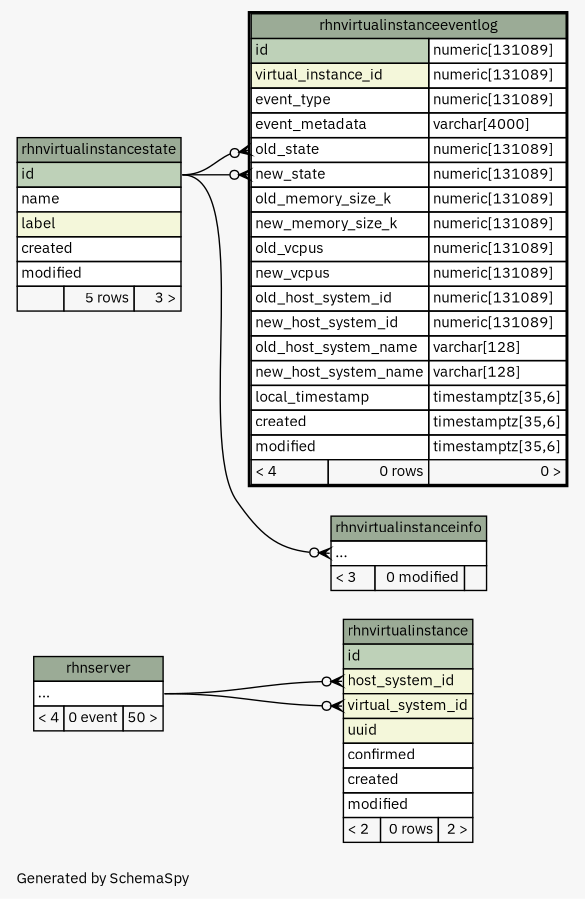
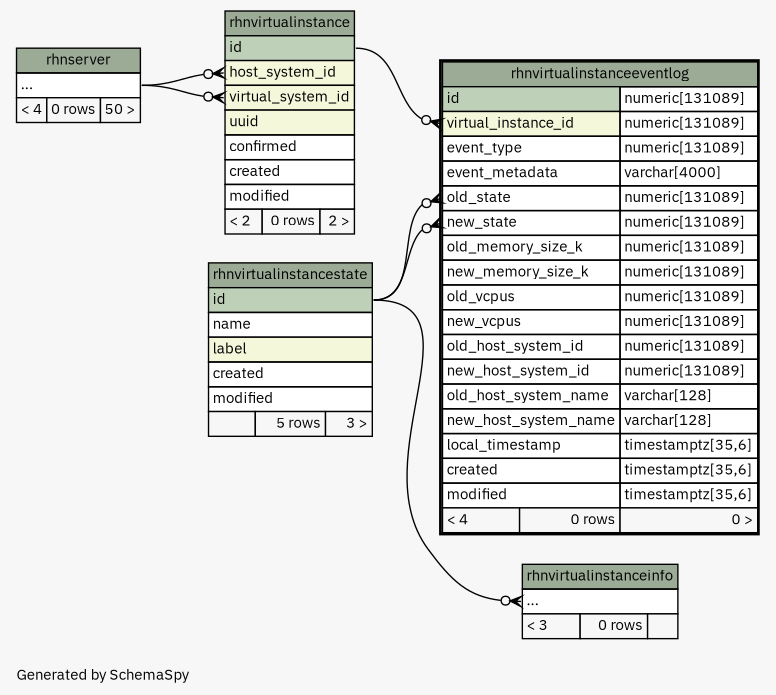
  digraph {
    bgcolor="#f7f7f7"
    fontname="IBM Plex Sans"
    fontsize=11
    label="\nGenerated by SchemaSpy"
    labeljust=l
    nodesep=0.18
    rankdir=RL
    ranksep=0.46
    node [fontname="IBM Plex Sans" fontsize=11 shape=plaintext]
    edge [arrowhead=none arrowsize=0.8 arrowtail=crowodot dir=back fontname="IBM Plex Sans" headport="id:e"]
    n1 [label=<     <TABLE BORDER="0" CELLBORDER="1" CELLSPACING="0" BGCOLOR="#ffffff">       <TR><TD COLSPAN="3" BGCOLOR="#9bab96" ALIGN="CENTER">rhnvirtualinstance</TD></TR>       <TR><TD PORT="id" COLSPAN="3" BGCOLOR="#bed1b8" ALIGN="LEFT">id</TD></TR>       <TR><TD PORT="host_system_id" COLSPAN="3" BGCOLOR="#f4f7da" ALIGN="LEFT">host_system_id</TD></TR>       <TR><TD PORT="virtual_system_id" COLSPAN="3" BGCOLOR="#f4f7da" ALIGN="LEFT">virtual_system_id</TD></TR>       <TR><TD PORT="uuid" COLSPAN="3" BGCOLOR="#f4f7da" ALIGN="LEFT">uuid</TD></TR>       <TR><TD PORT="confirmed" COLSPAN="3" ALIGN="LEFT">confirmed</TD></TR>       <TR><TD PORT="created" COLSPAN="3" ALIGN="LEFT">created</TD></TR>       <TR><TD PORT="modified" COLSPAN="3" ALIGN="LEFT">modified</TD></TR>       <TR><TD ALIGN="LEFT" BGCOLOR="#f7f7f7">&lt; 2</TD><TD ALIGN="RIGHT" BGCOLOR="#f7f7f7">0 rows</TD><TD ALIGN="RIGHT" BGCOLOR="#f7f7f7">2 &gt;</TD></TR>     </TABLE>>]
-   n2 [label=<     <TABLE BORDER="0" CELLBORDER="1" CELLSPACING="0" BGCOLOR="#ffffff">       <TR><TD COLSPAN="3" BGCOLOR="#9bab96" ALIGN="CENTER">rhnserver</TD></TR>       <TR><TD PORT="elipses" COLSPAN="3" ALIGN="LEFT">...</TD></TR>       <TR><TD ALIGN="LEFT" BGCOLOR="#f7f7f7">&lt; 4</TD><TD ALIGN="RIGHT" BGCOLOR="#f7f7f7">0 event</TD><TD ALIGN="RIGHT" BGCOLOR="#f7f7f7">50 &gt;</TD></TR>     </TABLE>>]
+   n2 [label=<     <TABLE BORDER="0" CELLBORDER="1" CELLSPACING="0" BGCOLOR="#ffffff">       <TR><TD COLSPAN="3" BGCOLOR="#9bab96" ALIGN="CENTER">rhnserver</TD></TR>       <TR><TD PORT="elipses" COLSPAN="3" ALIGN="LEFT">...</TD></TR>       <TR><TD ALIGN="LEFT" BGCOLOR="#f7f7f7">&lt; 4</TD><TD ALIGN="RIGHT" BGCOLOR="#f7f7f7">0 rows</TD><TD ALIGN="RIGHT" BGCOLOR="#f7f7f7">50 &gt;</TD></TR>     </TABLE>>]
    n3 [label=<     <TABLE BORDER="2" CELLBORDER="1" CELLSPACING="0" BGCOLOR="#ffffff">       <TR><TD COLSPAN="3" BGCOLOR="#9bab96" ALIGN="CENTER">rhnvirtualinstanceeventlog</TD></TR>       <TR><TD PORT="id" COLSPAN="2" BGCOLOR="#bed1b8" ALIGN="LEFT">id</TD><TD PORT="id.type" ALIGN="LEFT">numeric[131089]</TD></TR>       <TR><TD PORT="virtual_instance_id" COLSPAN="2" BGCOLOR="#f4f7da" ALIGN="LEFT">virtual_instance_id</TD><TD PORT="virtual_instance_id.type" ALIGN="LEFT">numeric[131089]</TD></TR>       <TR><TD PORT="event_type" COLSPAN="2" ALIGN="LEFT">event_type</TD><TD PORT="event_type.type" ALIGN="LEFT">numeric[131089]</TD></TR>       <TR><TD PORT="event_metadata" COLSPAN="2" ALIGN="LEFT">event_metadata</TD><TD PORT="event_metadata.type" ALIGN="LEFT">varchar[4000]</TD></TR>       <TR><TD PORT="old_state" COLSPAN="2" ALIGN="LEFT">old_state</TD><TD PORT="old_state.type" ALIGN="LEFT">numeric[131089]</TD></TR>       <TR><TD PORT="new_state" COLSPAN="2" ALIGN="LEFT">new_state</TD><TD PORT="new_state.type" ALIGN="LEFT">numeric[131089]</TD></TR>       <TR><TD PORT="old_memory_size_k" COLSPAN="2" ALIGN="LEFT">old_memory_size_k</TD><TD PORT="old_memory_size_k.type" ALIGN="LEFT">numeric[131089]</TD></TR>       <TR><TD PORT="new_memory_size_k" COLSPAN="2" ALIGN="LEFT">new_memory_size_k</TD><TD PORT="new_memory_size_k.type" ALIGN="LEFT">numeric[131089]</TD></TR>       <TR><TD PORT="old_vcpus" COLSPAN="2" ALIGN="LEFT">old_vcpus</TD><TD PORT="old_vcpus.type" ALIGN="LEFT">numeric[131089]</TD></TR>       <TR><TD PORT="new_vcpus" COLSPAN="2" ALIGN="LEFT">new_vcpus</TD><TD PORT="new_vcpus.type" ALIGN="LEFT">numeric[131089]</TD></TR>       <TR><TD PORT="old_host_system_id" COLSPAN="2" ALIGN="LEFT">old_host_system_id</TD><TD PORT="old_host_system_id.type" ALIGN="LEFT">numeric[131089]</TD></TR>       <TR><TD PORT="new_host_system_id" COLSPAN="2" ALIGN="LEFT">new_host_system_id</TD><TD PORT="new_host_system_id.type" ALIGN="LEFT">numeric[131089]</TD></TR>       <TR><TD PORT="old_host_system_name" COLSPAN="2" ALIGN="LEFT">old_host_system_name</TD><TD PORT="old_host_system_name.type" ALIGN="LEFT">varchar[128]</TD></TR>       <TR><TD PORT="new_host_system_name" COLSPAN="2" ALIGN="LEFT">new_host_system_name</TD><TD PORT="new_host_system_name.type" ALIGN="LEFT">varchar[128]</TD></TR>       <TR><TD PORT="local_timestamp" COLSPAN="2" ALIGN="LEFT">local_timestamp</TD><TD PORT="local_timestamp.type" ALIGN="LEFT">timestamptz[35,6]</TD></TR>       <TR><TD PORT="created" COLSPAN="2" ALIGN="LEFT">created</TD><TD PORT="created.type" ALIGN="LEFT">timestamptz[35,6]</TD></TR>       <TR><TD PORT="modified" COLSPAN="2" ALIGN="LEFT">modified</TD><TD PORT="modified.type" ALIGN="LEFT">timestamptz[35,6]</TD></TR>       <TR><TD ALIGN="LEFT" BGCOLOR="#f7f7f7">&lt; 4</TD><TD ALIGN="RIGHT" BGCOLOR="#f7f7f7">0 rows</TD><TD ALIGN="RIGHT" BGCOLOR="#f7f7f7">0 &gt;</TD></TR>     </TABLE>>]
    n4 [label=<     <TABLE BORDER="0" CELLBORDER="1" CELLSPACING="0" BGCOLOR="#ffffff">       <TR><TD COLSPAN="3" BGCOLOR="#9bab96" ALIGN="CENTER">rhnvirtualinstancestate</TD></TR>       <TR><TD PORT="id" COLSPAN="3" BGCOLOR="#bed1b8" ALIGN="LEFT">id</TD></TR>       <TR><TD PORT="name" COLSPAN="3" ALIGN="LEFT">name</TD></TR>       <TR><TD PORT="label" COLSPAN="3" BGCOLOR="#f4f7da" ALIGN="LEFT">label</TD></TR>       <TR><TD PORT="created" COLSPAN="3" ALIGN="LEFT">created</TD></TR>       <TR><TD PORT="modified" COLSPAN="3" ALIGN="LEFT">modified</TD></TR>       <TR><TD ALIGN="LEFT" BGCOLOR="#f7f7f7">  </TD><TD ALIGN="RIGHT" BGCOLOR="#f7f7f7">5 rows</TD><TD ALIGN="RIGHT" BGCOLOR="#f7f7f7">3 &gt;</TD></TR>     </TABLE>>]
-   n5 [label=<     <TABLE BORDER="0" CELLBORDER="1" CELLSPACING="0" BGCOLOR="#ffffff">       <TR><TD COLSPAN="3" BGCOLOR="#9bab96" ALIGN="CENTER">rhnvirtualinstanceinfo</TD></TR>       <TR><TD PORT="elipses" COLSPAN="3" ALIGN="LEFT">...</TD></TR>       <TR><TD ALIGN="LEFT" BGCOLOR="#f7f7f7">&lt; 3</TD><TD ALIGN="RIGHT" BGCOLOR="#f7f7f7">0 modified</TD><TD ALIGN="RIGHT" BGCOLOR="#f7f7f7">  </TD></TR>     </TABLE>>]
+   n5 [label=<     <TABLE BORDER="0" CELLBORDER="1" CELLSPACING="0" BGCOLOR="#ffffff">       <TR><TD COLSPAN="3" BGCOLOR="#9bab96" ALIGN="CENTER">rhnvirtualinstanceinfo</TD></TR>       <TR><TD PORT="elipses" COLSPAN="3" ALIGN="LEFT">...</TD></TR>       <TR><TD ALIGN="LEFT" BGCOLOR="#f7f7f7">&lt; 3</TD><TD ALIGN="RIGHT" BGCOLOR="#f7f7f7">0 rows</TD><TD ALIGN="RIGHT" BGCOLOR="#f7f7f7">  </TD></TR>     </TABLE>>]
    n1 -> n2 [headport="elipses:e" tailport="host_system_id:w"]
    n1 -> n2 [headport="elipses:e" tailport="virtual_system_id:w"]
+   n3 -> n1 [tailport="virtual_instance_id:w"]
    n3 -> n4 [tailport="new_state:w"]
    n3 -> n4 [tailport="old_state:w"]
    n5 -> n4 [tailport="elipses:w"]
  }
